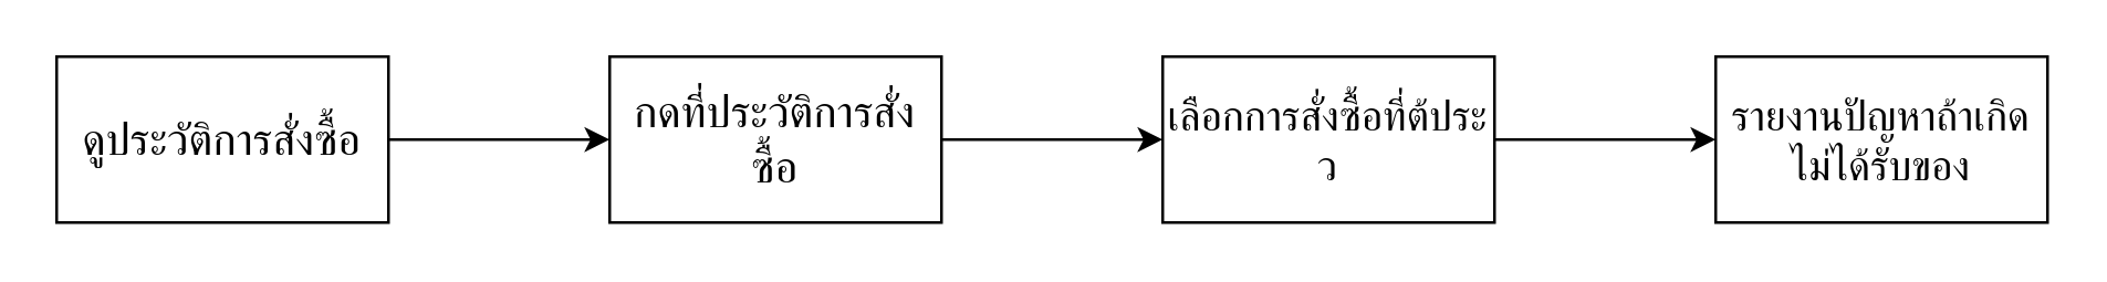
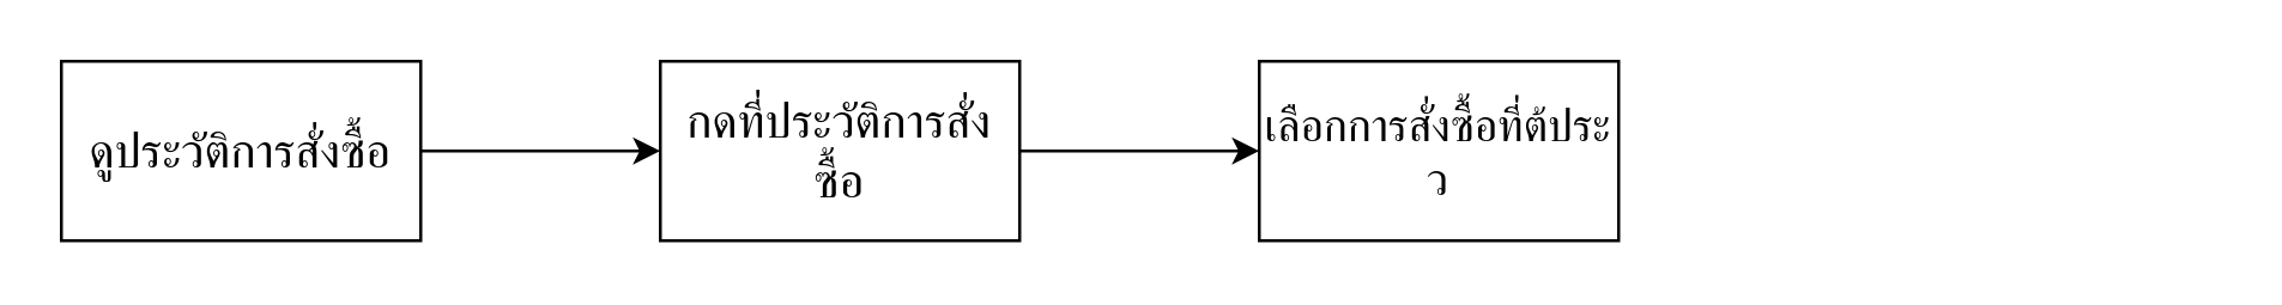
  <mxCell id="0" />
  <mxCell id="1" parent="0" />
  <mxCell id="2" value="" style="edgeStyle=orthogonalEdgeStyle;rounded=0;orthogonalLoop=1;jettySize=auto;html=1;fontSize=16;" parent="1" source="3" target="5" edge="1"><mxGeometry relative="1" as="geometry" /></mxCell>
  <mxCell id="3" value="&lt;font style=&quot;font-size: 16px;&quot;&gt;ดูประวัติการสั่งซื้อ&lt;/font&gt;" style="rounded=0;whiteSpace=wrap;html=1;" parent="1" vertex="1"><mxGeometry x="20" y="20" width="120" height="60" as="geometry" /></mxCell>
  <mxCell id="4" value="" style="edgeStyle=orthogonalEdgeStyle;rounded=0;orthogonalLoop=1;jettySize=auto;html=1;" edge="1" parent="1" source="5" target="7"><mxGeometry relative="1" as="geometry" /></mxCell>
  <mxCell id="5" value="&lt;font style=&quot;font-size: 16px;&quot;&gt;กดที่ประวัติการสั่งซื้อ&lt;/font&gt;" style="rounded=0;whiteSpace=wrap;html=1;" parent="1" vertex="1"><mxGeometry x="220" y="20" width="120" height="60" as="geometry" /></mxCell>
- <mxCell id="6" value="" style="edgeStyle=orthogonalEdgeStyle;rounded=0;orthogonalLoop=1;jettySize=auto;html=1;" edge="1" parent="1" source="7" target="8"><mxGeometry relative="1" as="geometry" /></mxCell>
  <mxCell id="7" value="&lt;font style=&quot;font-size: 15px;&quot;&gt;เลือกการสั่งซื้อที่ต้ประว&lt;/font&gt;" style="whiteSpace=wrap;html=1;rounded=0;" vertex="1" parent="1"><mxGeometry x="420" y="20" width="120" height="60" as="geometry" /></mxCell>
- <mxCell id="8" value="&lt;font style=&quot;font-size: 15px;&quot;&gt;รายงานปัญหาถ้าเกิดไม่ได้รับของ&lt;/font&gt;" style="whiteSpace=wrap;html=1;rounded=0;" vertex="1" parent="1"><mxGeometry x="620" y="20" width="120" height="60" as="geometry" /></mxCell>
